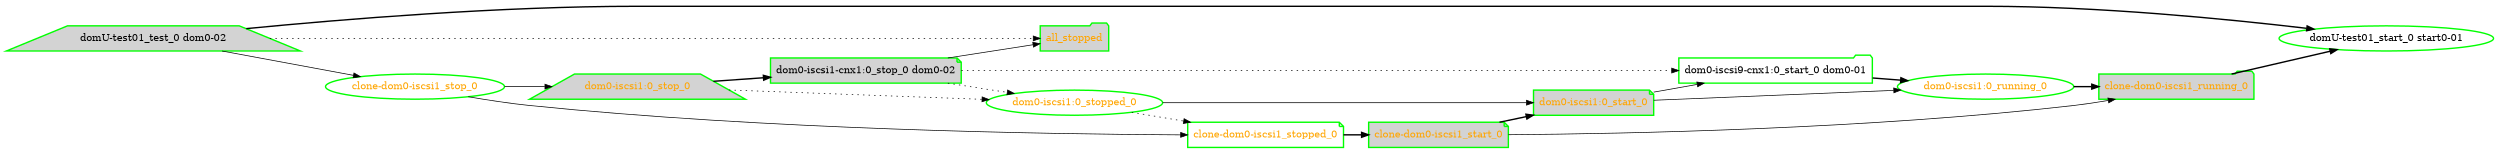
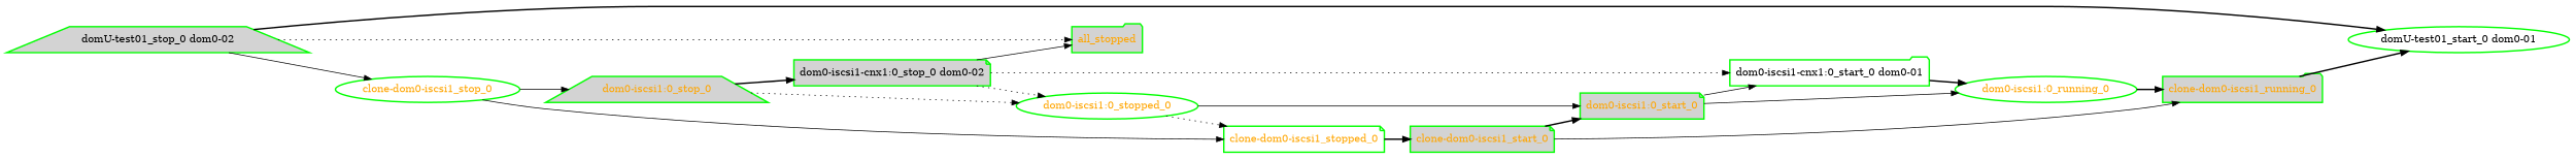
  digraph {
    rankdir=LR
    node [color=green fillcolor=lightgrey fontcolor=orange shape=ellipse style="bold,filled"]
    edge [style=solid]
    all_stopped [shape=folder]
    "clone-dom0-iscsi1_running_0" [shape=folder]
-   "domU-test01_start_0 dom0-01" [fillcolor=white fontcolor=black label="domU-test01_start_0 start0-01"]
+   "domU-test01_start_0 dom0-01" [fillcolor=white fontcolor=black]
    "clone-dom0-iscsi1_start_0" [shape=note]
    "dom0-iscsi1:0_start_0" [shape=note]
-   "dom0-iscsi1-cnx1:0_start_0 dom0-01" [fillcolor=white fontcolor=black shape=folder label="dom0-iscsi9-cnx1:0_start_0 dom0-01"]
+   "dom0-iscsi1-cnx1:0_start_0 dom0-01" [fillcolor=white fontcolor=black shape=folder]
    "dom0-iscsi1:0_running_0" [fillcolor=white]
    "clone-dom0-iscsi1_stop_0" [fillcolor=white]
    "clone-dom0-iscsi1_stopped_0" [fillcolor=white shape=note]
    "dom0-iscsi1:0_stop_0" [shape=trapezium]
    "dom0-iscsi1-cnx1:0_stop_0 dom0-02" [fontcolor=black shape=note]
    "dom0-iscsi1:0_stopped_0" [fillcolor=white]
-   "domU-test01_stop_0 dom0-02" [fontcolor=black shape=trapezium label="domU-test01_test_0 dom0-02"]
+   "domU-test01_stop_0 dom0-02" [fontcolor=black shape=trapezium]
    "clone-dom0-iscsi1_running_0" -> "domU-test01_start_0 dom0-01" [style=bold]
    "clone-dom0-iscsi1_start_0" -> "clone-dom0-iscsi1_running_0"
    "clone-dom0-iscsi1_start_0" -> "dom0-iscsi1:0_start_0" [style=bold]
    "dom0-iscsi1:0_start_0" -> "dom0-iscsi1-cnx1:0_start_0 dom0-01"
    "dom0-iscsi1:0_start_0" -> "dom0-iscsi1:0_running_0"
    "dom0-iscsi1-cnx1:0_start_0 dom0-01" -> "dom0-iscsi1:0_running_0" [style=bold]
    "dom0-iscsi1:0_running_0" -> "clone-dom0-iscsi1_running_0" [style=bold]
    "clone-dom0-iscsi1_stop_0" -> "clone-dom0-iscsi1_stopped_0"
    "clone-dom0-iscsi1_stop_0" -> "dom0-iscsi1:0_stop_0"
    "clone-dom0-iscsi1_stopped_0" -> "clone-dom0-iscsi1_start_0" [style=bold]
    "dom0-iscsi1:0_stop_0" -> "dom0-iscsi1-cnx1:0_stop_0 dom0-02" [style=bold]
    "dom0-iscsi1:0_stop_0" -> "dom0-iscsi1:0_stopped_0" [style=dotted]
    "dom0-iscsi1-cnx1:0_stop_0 dom0-02" -> all_stopped
    "dom0-iscsi1-cnx1:0_stop_0 dom0-02" -> "dom0-iscsi1-cnx1:0_start_0 dom0-01" [style=dotted]
    "dom0-iscsi1-cnx1:0_stop_0 dom0-02" -> "dom0-iscsi1:0_stopped_0" [style=dotted]
    "dom0-iscsi1:0_stopped_0" -> "dom0-iscsi1:0_start_0"
    "dom0-iscsi1:0_stopped_0" -> "clone-dom0-iscsi1_stopped_0" [style=dotted]
    "domU-test01_stop_0 dom0-02" -> all_stopped [style=dotted]
    "domU-test01_stop_0 dom0-02" -> "domU-test01_start_0 dom0-01" [style=bold]
    "domU-test01_stop_0 dom0-02" -> "clone-dom0-iscsi1_stop_0"
  }
